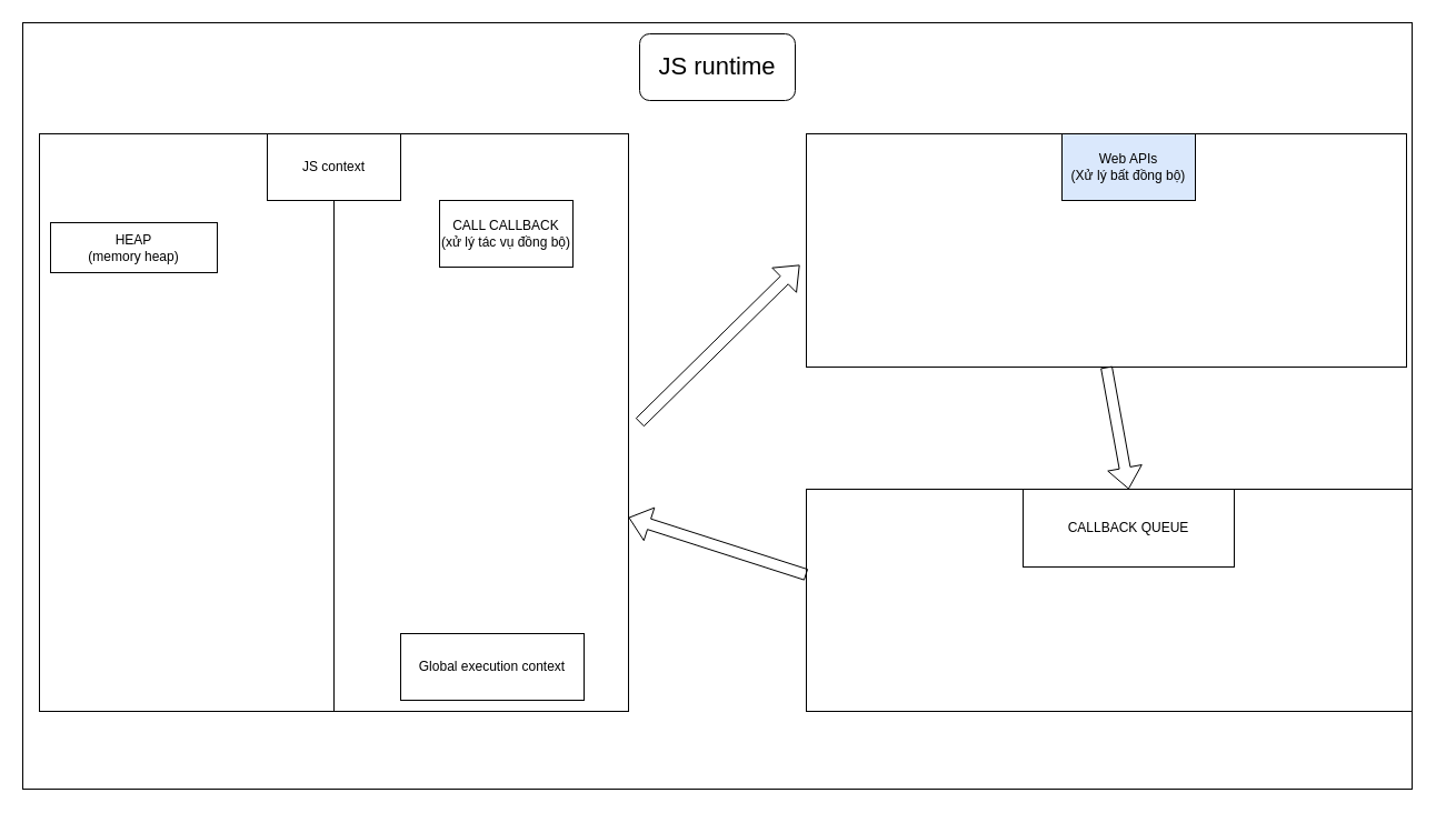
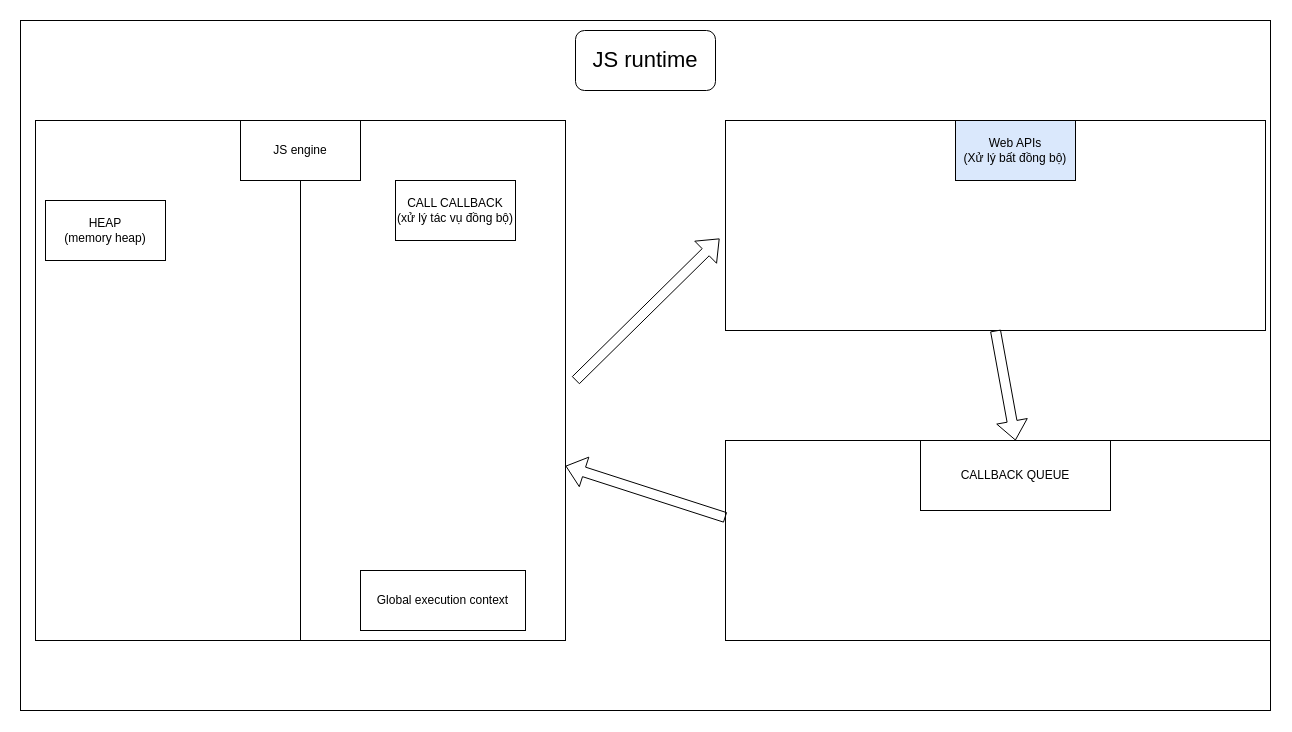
  <mxCell id="0" />
  <mxCell id="1" parent="0" />
  <mxCell id="2" value="" style="rounded=0;whiteSpace=wrap;html=1;" parent="1" vertex="1"><mxGeometry x="20" y="20" width="1250" height="690" as="geometry" /></mxCell>
  <mxCell id="3" value="JS runtime" style="whiteSpace=wrap;html=1;fontSize=22;rounded=1;" parent="1" vertex="1"><mxGeometry x="575" y="30" width="140" height="60" as="geometry" /></mxCell>
  <mxCell id="4" value="" style="rounded=0;whiteSpace=wrap;html=1;" parent="1" vertex="1"><mxGeometry x="35" y="120" width="530" height="520" as="geometry" /></mxCell>
- <mxCell id="5" value="JS context" style="rounded=0;whiteSpace=wrap;html=1;" parent="1" vertex="1"><mxGeometry x="240" y="120" width="120" height="60" as="geometry" /></mxCell>
+ <mxCell id="5" value="JS engine" style="rounded=0;whiteSpace=wrap;html=1;" parent="1" vertex="1"><mxGeometry x="240" y="120" width="120" height="60" as="geometry" /></mxCell>
  <mxCell id="6" value="" style="rounded=0;whiteSpace=wrap;html=1;" parent="1" vertex="1"><mxGeometry x="725" y="120" width="540" height="210" as="geometry" /></mxCell>
  <mxCell id="7" value="Web APIs&lt;br&gt;(Xử lý bất đồng bộ)" style="rounded=0;whiteSpace=wrap;html=1;fillColor=#dae8fc;" parent="1" vertex="1"><mxGeometry x="955" y="120" width="120" height="60" as="geometry" /></mxCell>
- <mxCell id="8" value="HEAP&lt;br&gt;(memory heap)" style="rounded=0;whiteSpace=wrap;html=1;" parent="1" vertex="1"><mxGeometry x="45" y="200" width="150" height="45" as="geometry" /></mxCell>
+ <mxCell id="8" value="HEAP&lt;br&gt;(memory heap)" style="rounded=0;whiteSpace=wrap;html=1;" parent="1" vertex="1"><mxGeometry x="45" y="200" width="120" height="60" as="geometry" /></mxCell>
  <mxCell id="9" value="CALL CALLBACK&lt;br&gt;(xử lý tác vụ đồng bộ)" style="rounded=0;whiteSpace=wrap;html=1;" parent="1" vertex="1"><mxGeometry x="395" y="180" width="120" height="60" as="geometry" /></mxCell>
  <mxCell id="10" value="" style="rounded=0;whiteSpace=wrap;html=1;" parent="1" vertex="1"><mxGeometry x="725" y="440" width="545" height="200" as="geometry" /></mxCell>
  <mxCell id="11" value="CALLBACK QUEUE" style="rounded=0;whiteSpace=wrap;html=1;" parent="1" vertex="1"><mxGeometry x="920" y="440" width="190" height="70" as="geometry" /></mxCell>
  <mxCell id="12" value="" style="endArrow=none;html=1;rounded=0;entryX=0.5;entryY=1;entryDx=0;entryDy=0;exitX=0.5;exitY=1;exitDx=0;exitDy=0;" edge="1" parent="1" source="4" target="5"><mxGeometry width="50" height="50" relative="1" as="geometry"><mxPoint x="575" y="380" as="sourcePoint" /><mxPoint x="625" y="330" as="targetPoint" /></mxGeometry></mxCell>
  <mxCell id="13" value="" style="shape=flexArrow;endArrow=classic;html=1;rounded=0;entryX=0.5;entryY=0;entryDx=0;entryDy=0;exitX=0.5;exitY=1;exitDx=0;exitDy=0;" edge="1" parent="1" source="6" target="11"><mxGeometry width="50" height="50" relative="1" as="geometry"><mxPoint x="995" y="400" as="sourcePoint" /><mxPoint x="1045" y="350" as="targetPoint" /></mxGeometry></mxCell>
  <mxCell id="14" value="" style="shape=flexArrow;endArrow=classic;html=1;rounded=0;exitX=0;exitY=0.385;exitDx=0;exitDy=0;exitPerimeter=0;" edge="1" parent="1" source="10" target="4"><mxGeometry width="50" height="50" relative="1" as="geometry"><mxPoint x="635" y="490" as="sourcePoint" /><mxPoint x="685" y="440" as="targetPoint" /></mxGeometry></mxCell>
  <mxCell id="15" value="" style="shape=flexArrow;endArrow=classic;html=1;rounded=0;entryX=-0.011;entryY=0.562;entryDx=0;entryDy=0;entryPerimeter=0;" edge="1" parent="1" target="6"><mxGeometry width="50" height="50" relative="1" as="geometry"><mxPoint x="575" y="380" as="sourcePoint" /><mxPoint x="625" y="330" as="targetPoint" /></mxGeometry></mxCell>
  <mxCell id="16" value="Global execution context" style="rounded=0;whiteSpace=wrap;html=1;" vertex="1" parent="1"><mxGeometry x="360" y="570" width="165" height="60" as="geometry" /></mxCell>
